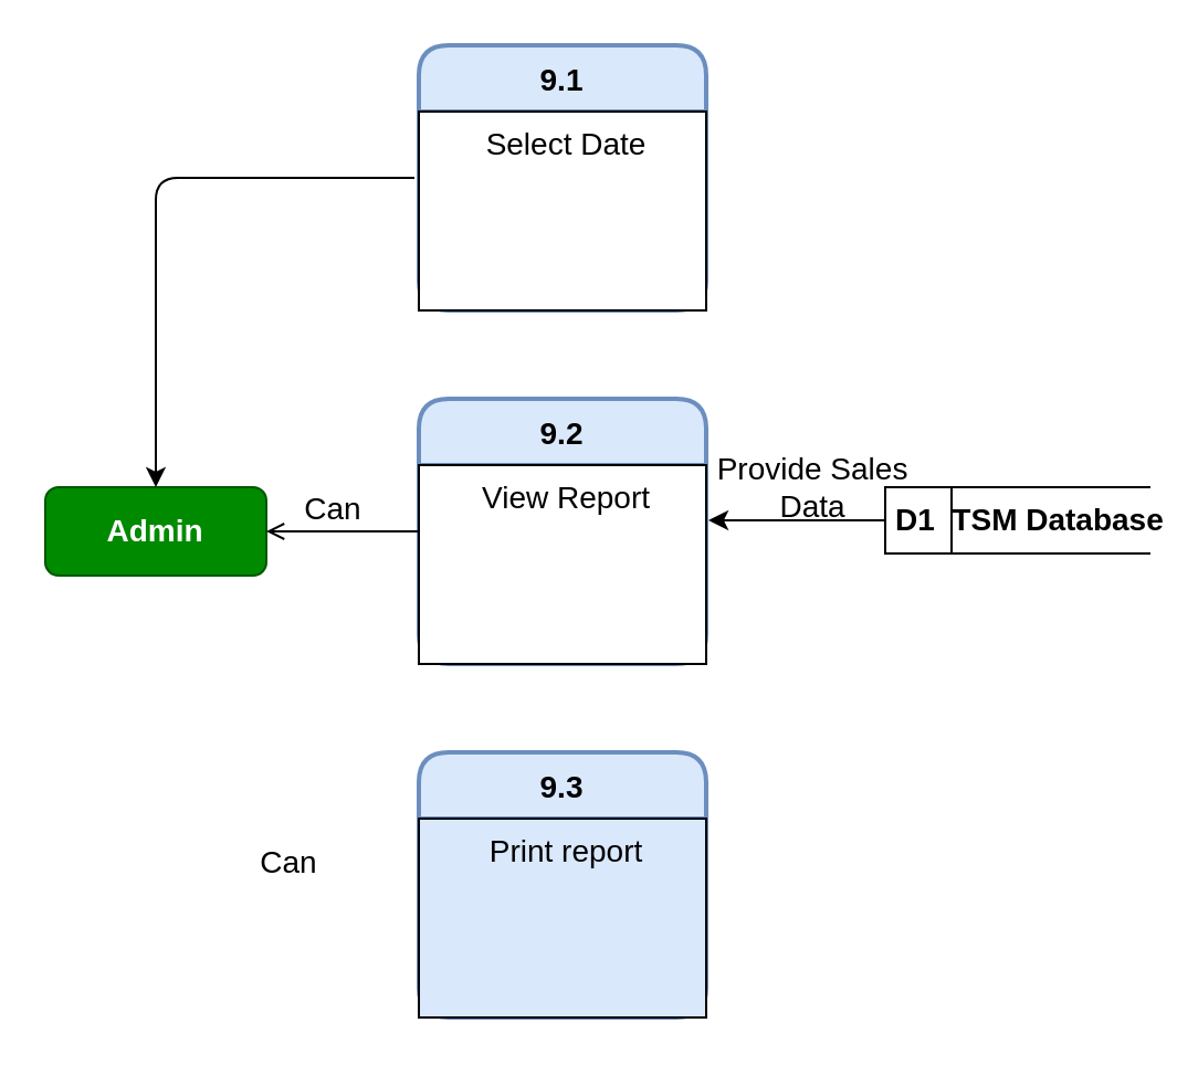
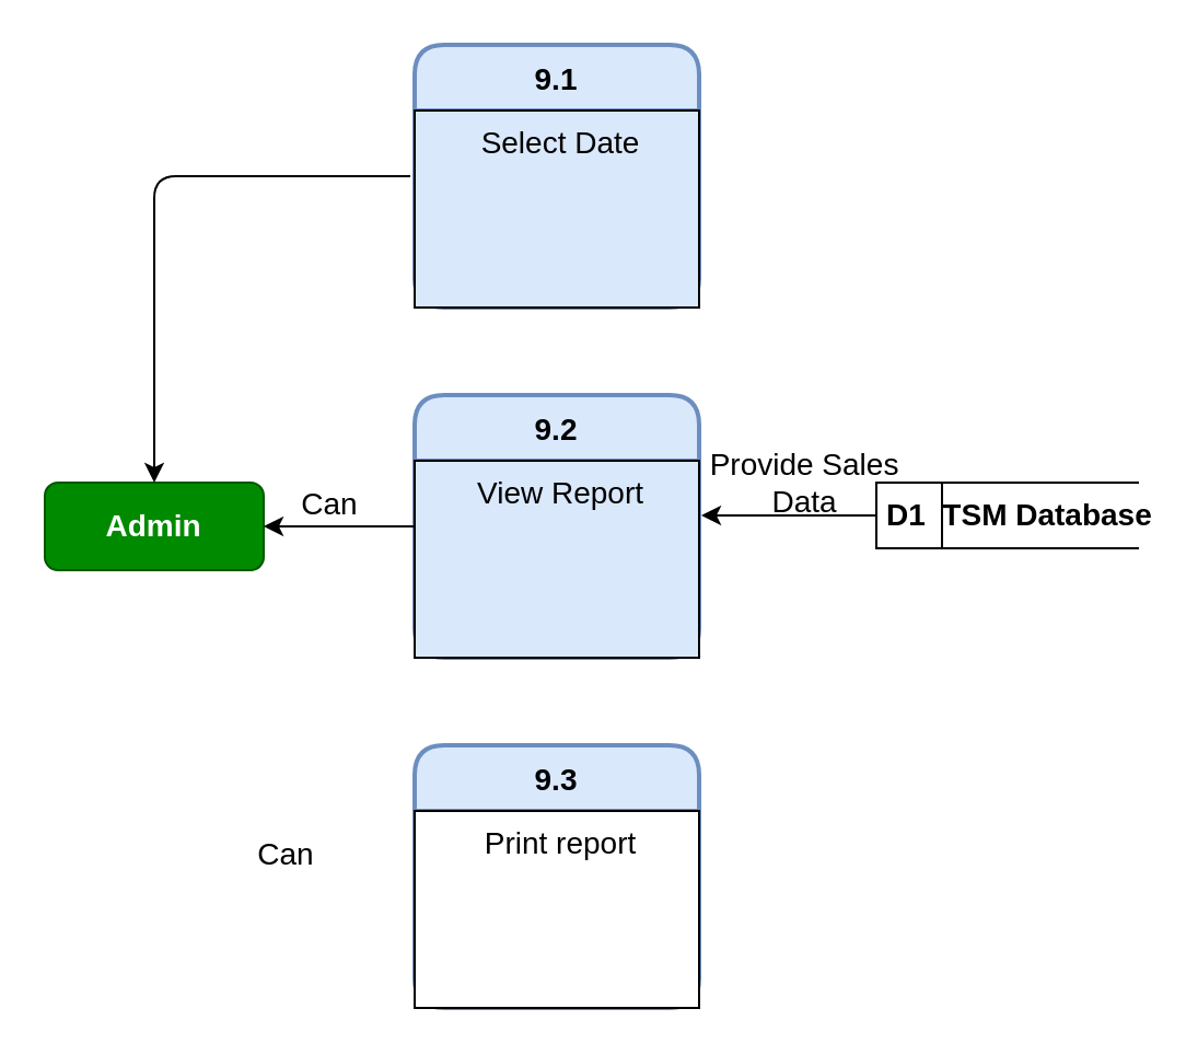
  <mxCell id="0" />
  <mxCell id="1" parent="0" />
  <mxCell id="2" value="9.2" style="swimlane;childLayout=stackLayout;horizontal=1;startSize=30;horizontalStack=0;rounded=1;fontSize=14;fontStyle=1;strokeWidth=2;resizeParent=0;resizeLast=1;shadow=0;dashed=0;align=center;hachureGap=4;pointerEvents=0;fillColor=#dae8fc;strokeColor=#6c8ebf;" vertex="1" parent="1"><mxGeometry x="189" y="180" width="130" height="120" as="geometry" /></mxCell>
- <mxCell id="3" value="View Report" style="align=center;spacingLeft=4;fontSize=14;verticalAlign=top;resizable=0;rotatable=0;part=1;" vertex="1" parent="2"><mxGeometry y="30" width="130" height="90" as="geometry" /></mxCell>
+ <mxCell id="3" value="View Report" style="align=center;spacingLeft=4;fontSize=14;verticalAlign=top;resizable=0;rotatable=0;part=1;fillColor=#dae8fc;" vertex="1" parent="2"><mxGeometry y="30" width="130" height="90" as="geometry" /></mxCell>
  <mxCell id="4" value="" style="align=center;spacingLeft=4;fontSize=14;verticalAlign=top;resizable=0;rotatable=0;part=1;" vertex="1" parent="2"><mxGeometry y="120" width="130" as="geometry" /></mxCell>
  <mxCell id="5" value="" style="align=center;spacingLeft=4;fontSize=14;verticalAlign=top;resizable=0;rotatable=0;part=1;" vertex="1" parent="2"><mxGeometry y="120" width="130" as="geometry" /></mxCell>
  <mxCell id="6" value="9.1" style="swimlane;childLayout=stackLayout;horizontal=1;startSize=30;horizontalStack=0;rounded=1;fontSize=14;fontStyle=1;strokeWidth=2;resizeParent=0;resizeLast=1;shadow=0;dashed=0;align=center;hachureGap=4;pointerEvents=0;fillColor=#dae8fc;strokeColor=#6c8ebf;" vertex="1" parent="1"><mxGeometry x="189" y="20" width="130" height="120" as="geometry" /></mxCell>
- <mxCell id="7" value="Select Date" style="align=center;spacingLeft=4;fontSize=14;verticalAlign=top;resizable=0;rotatable=0;part=1;" vertex="1" parent="6"><mxGeometry y="30" width="130" height="90" as="geometry" /></mxCell>
+ <mxCell id="7" value="Select Date" style="align=center;spacingLeft=4;fontSize=14;verticalAlign=top;resizable=0;rotatable=0;part=1;fillColor=#dae8fc;" vertex="1" parent="6"><mxGeometry y="30" width="130" height="90" as="geometry" /></mxCell>
  <mxCell id="8" value="" style="align=center;spacingLeft=4;fontSize=14;verticalAlign=top;resizable=0;rotatable=0;part=1;" vertex="1" parent="6"><mxGeometry y="120" width="130" as="geometry" /></mxCell>
  <mxCell id="9" value="" style="align=center;spacingLeft=4;fontSize=14;verticalAlign=top;resizable=0;rotatable=0;part=1;" vertex="1" parent="6"><mxGeometry y="120" width="130" as="geometry" /></mxCell>
  <mxCell id="10" value="9.3" style="swimlane;childLayout=stackLayout;horizontal=1;startSize=30;horizontalStack=0;rounded=1;fontSize=14;fontStyle=1;strokeWidth=2;resizeParent=0;resizeLast=1;shadow=0;dashed=0;align=center;hachureGap=4;pointerEvents=0;fillColor=#dae8fc;strokeColor=#6c8ebf;" vertex="1" parent="1"><mxGeometry x="189" y="340" width="130" height="120" as="geometry" /></mxCell>
- <mxCell id="11" value="Print report" style="align=center;spacingLeft=4;fontSize=14;verticalAlign=top;resizable=0;rotatable=0;part=1;fillColor=#dae8fc;" vertex="1" parent="10"><mxGeometry y="30" width="130" height="90" as="geometry" /></mxCell>
+ <mxCell id="11" value="Print report" style="align=center;spacingLeft=4;fontSize=14;verticalAlign=top;resizable=0;rotatable=0;part=1;" vertex="1" parent="10"><mxGeometry y="30" width="130" height="90" as="geometry" /></mxCell>
  <mxCell id="12" value="" style="align=center;spacingLeft=4;fontSize=14;verticalAlign=top;resizable=0;rotatable=0;part=1;" vertex="1" parent="10"><mxGeometry y="120" width="130" as="geometry" /></mxCell>
  <mxCell id="13" value="" style="align=center;spacingLeft=4;fontSize=14;verticalAlign=top;resizable=0;rotatable=0;part=1;" vertex="1" parent="10"><mxGeometry y="120" width="130" as="geometry" /></mxCell>
  <mxCell id="14" value="&lt;b&gt;Admin&lt;/b&gt;" style="whiteSpace=wrap;html=1;align=center;hachureGap=4;pointerEvents=0;fontSize=14;fillColor=#008a00;strokeColor=#005700;fontColor=#ffffff;rounded=1;" vertex="1" parent="1"><mxGeometry x="20" y="220" width="100" height="40" as="geometry" /></mxCell>
  <mxCell id="15" value="&lt;b&gt;D1&amp;nbsp; TSM Database&lt;/b&gt;" style="html=1;dashed=0;whitespace=wrap;shape=mxgraph.dfd.dataStoreID;align=left;spacingLeft=3;points=[[0,0],[0.5,0],[1,0],[0,0.5],[1,0.5],[0,1],[0.5,1],[1,1]];hachureGap=4;pointerEvents=0;fontSize=14;" vertex="1" parent="1"><mxGeometry x="400" y="220" width="120" height="30" as="geometry" /></mxCell>
  <mxCell id="16" value="" style="endArrow=classic;html=1;fontSize=14;sourcePerimeterSpacing=8;targetPerimeterSpacing=8;entryX=0.5;entryY=0;entryDx=0;entryDy=0;" edge="1" parent="1" target="14"><mxGeometry width="50" height="50" relative="1" as="geometry"><mxPoint x="187" y="80" as="sourcePoint" /><mxPoint x="210" y="160" as="targetPoint" /><Array as="points"><mxPoint x="70" y="80" /></Array></mxGeometry></mxCell>
- <mxCell id="17" value="" style="endArrow=open;html=1;fontSize=14;sourcePerimeterSpacing=8;targetPerimeterSpacing=8;exitX=0;exitY=0.5;exitDx=0;exitDy=0;entryX=1;entryY=0.5;entryDx=0;entryDy=0;" edge="1" parent="1" source="2" target="14"><mxGeometry width="50" height="50" relative="1" as="geometry"><mxPoint x="160" y="210" as="sourcePoint" /><mxPoint x="210" y="160" as="targetPoint" /></mxGeometry></mxCell>
+ <mxCell id="17" value="" style="endArrow=classic;html=1;fontSize=14;sourcePerimeterSpacing=8;targetPerimeterSpacing=8;exitX=0;exitY=0.5;exitDx=0;exitDy=0;entryX=1;entryY=0.5;entryDx=0;entryDy=0;" edge="1" parent="1" source="2" target="14"><mxGeometry width="50" height="50" relative="1" as="geometry"><mxPoint x="160" y="210" as="sourcePoint" /><mxPoint x="210" y="160" as="targetPoint" /></mxGeometry></mxCell>
  <mxCell id="18" value="Can" style="text;html=1;align=center;verticalAlign=middle;resizable=0;points=[];autosize=1;strokeColor=none;fillColor=none;fontSize=14;" vertex="1" parent="1"><mxGeometry x="130" y="220" width="40" height="20" as="geometry" /></mxCell>
  <mxCell id="19" value="Can" style="text;html=1;align=center;verticalAlign=middle;resizable=0;points=[];autosize=1;strokeColor=none;fillColor=none;fontSize=14;" vertex="1" parent="1"><mxGeometry x="110" y="380" width="40" height="20" as="geometry" /></mxCell>
  <mxCell id="20" value="" style="endArrow=classic;html=1;fontSize=14;sourcePerimeterSpacing=8;targetPerimeterSpacing=8;exitX=0;exitY=0.5;exitDx=0;exitDy=0;" edge="1" parent="1" source="15"><mxGeometry width="50" height="50" relative="1" as="geometry"><mxPoint x="160" y="290" as="sourcePoint" /><mxPoint x="320" y="235" as="targetPoint" /></mxGeometry></mxCell>
  <mxCell id="21" value="Provide Sales&lt;br&gt;Data" style="text;html=1;align=center;verticalAlign=middle;resizable=0;points=[];autosize=1;strokeColor=none;fillColor=none;fontSize=14;" vertex="1" parent="1"><mxGeometry x="317" y="200" width="100" height="40" as="geometry" /></mxCell>
